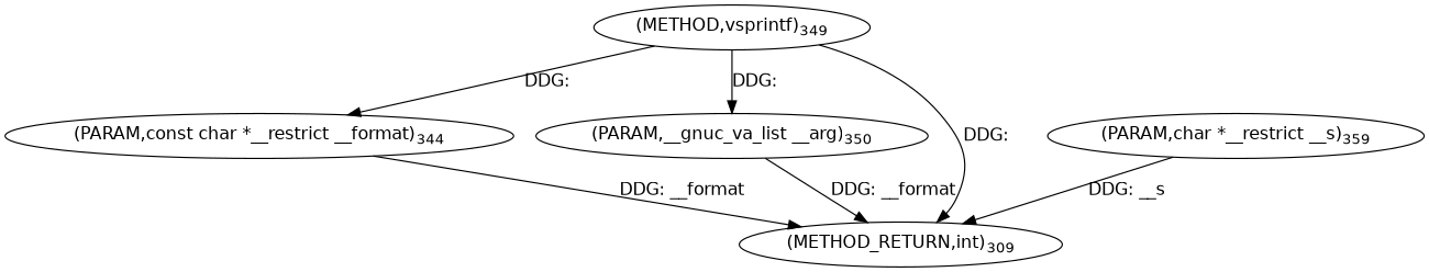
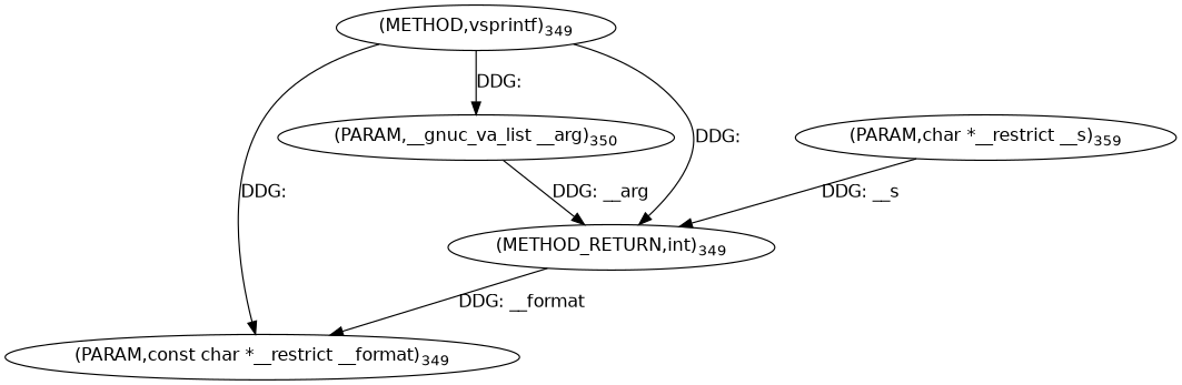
  digraph {
    fontname="DejaVu Sans"
    node [fontname="DejaVu Sans"]
    edge [fontname="DejaVu Sans"]
    n1 [label=<(METHOD,vsprintf)<SUB>349</SUB>>]
-   n2 [label=<(PARAM,const char *__restrict __format)<SUB>344</SUB>>]
+   n2 [label=<(PARAM,const char *__restrict __format)<SUB>349</SUB>>]
    n3 [label=<(PARAM,__gnuc_va_list __arg)<SUB>350</SUB>>]
-   n4 [label=<(METHOD_RETURN,int)<SUB>309</SUB>>]
+   n4 [label=<(METHOD_RETURN,int)<SUB>349</SUB>>]
    n5 [label=<(PARAM,char *__restrict __s)<SUB>359</SUB>>]
    n1 -> n2 [label="DDG: "]
    n1 -> n3 [label="DDG: "]
    n1 -> n4 [label="DDG: "]
-   n2 -> n4 [label="DDG: __format"]
-   n3 -> n4 [label="DDG: __format"]
+   n4 -> n2 [label="DDG: __format"]
+   n3 -> n4 [label="DDG: __arg"]
    n5 -> n4 [label="DDG: __s"]
  }
